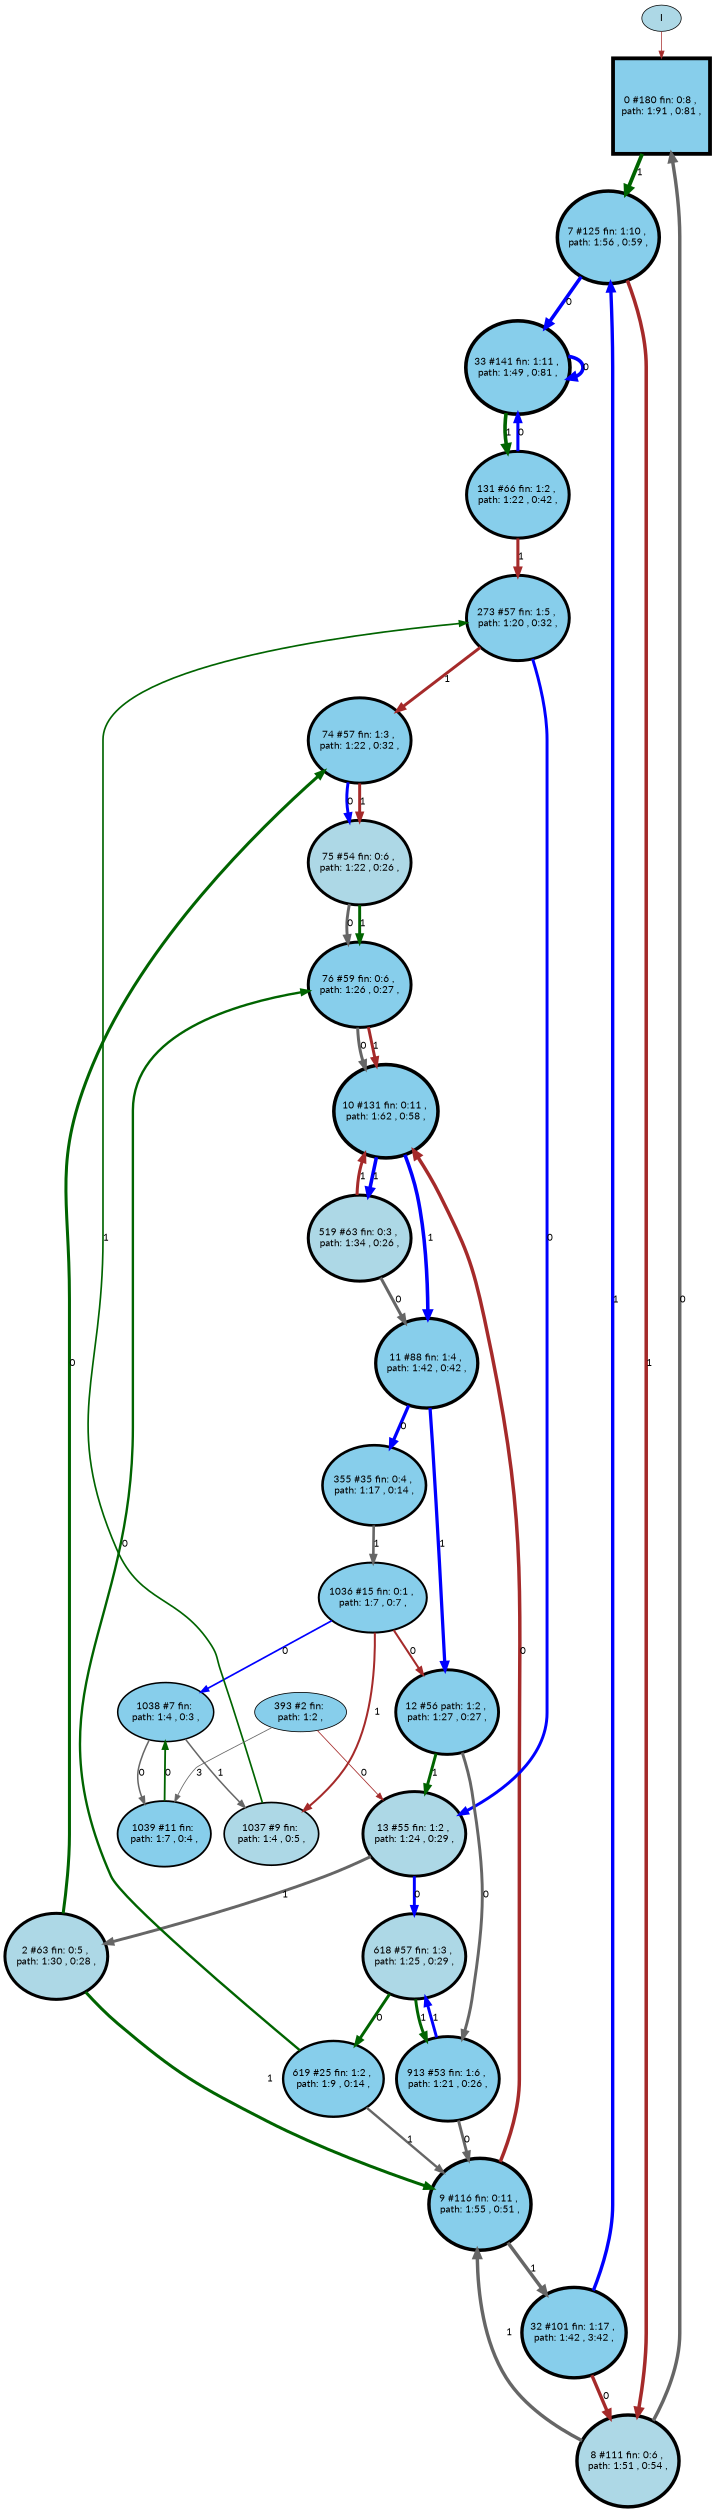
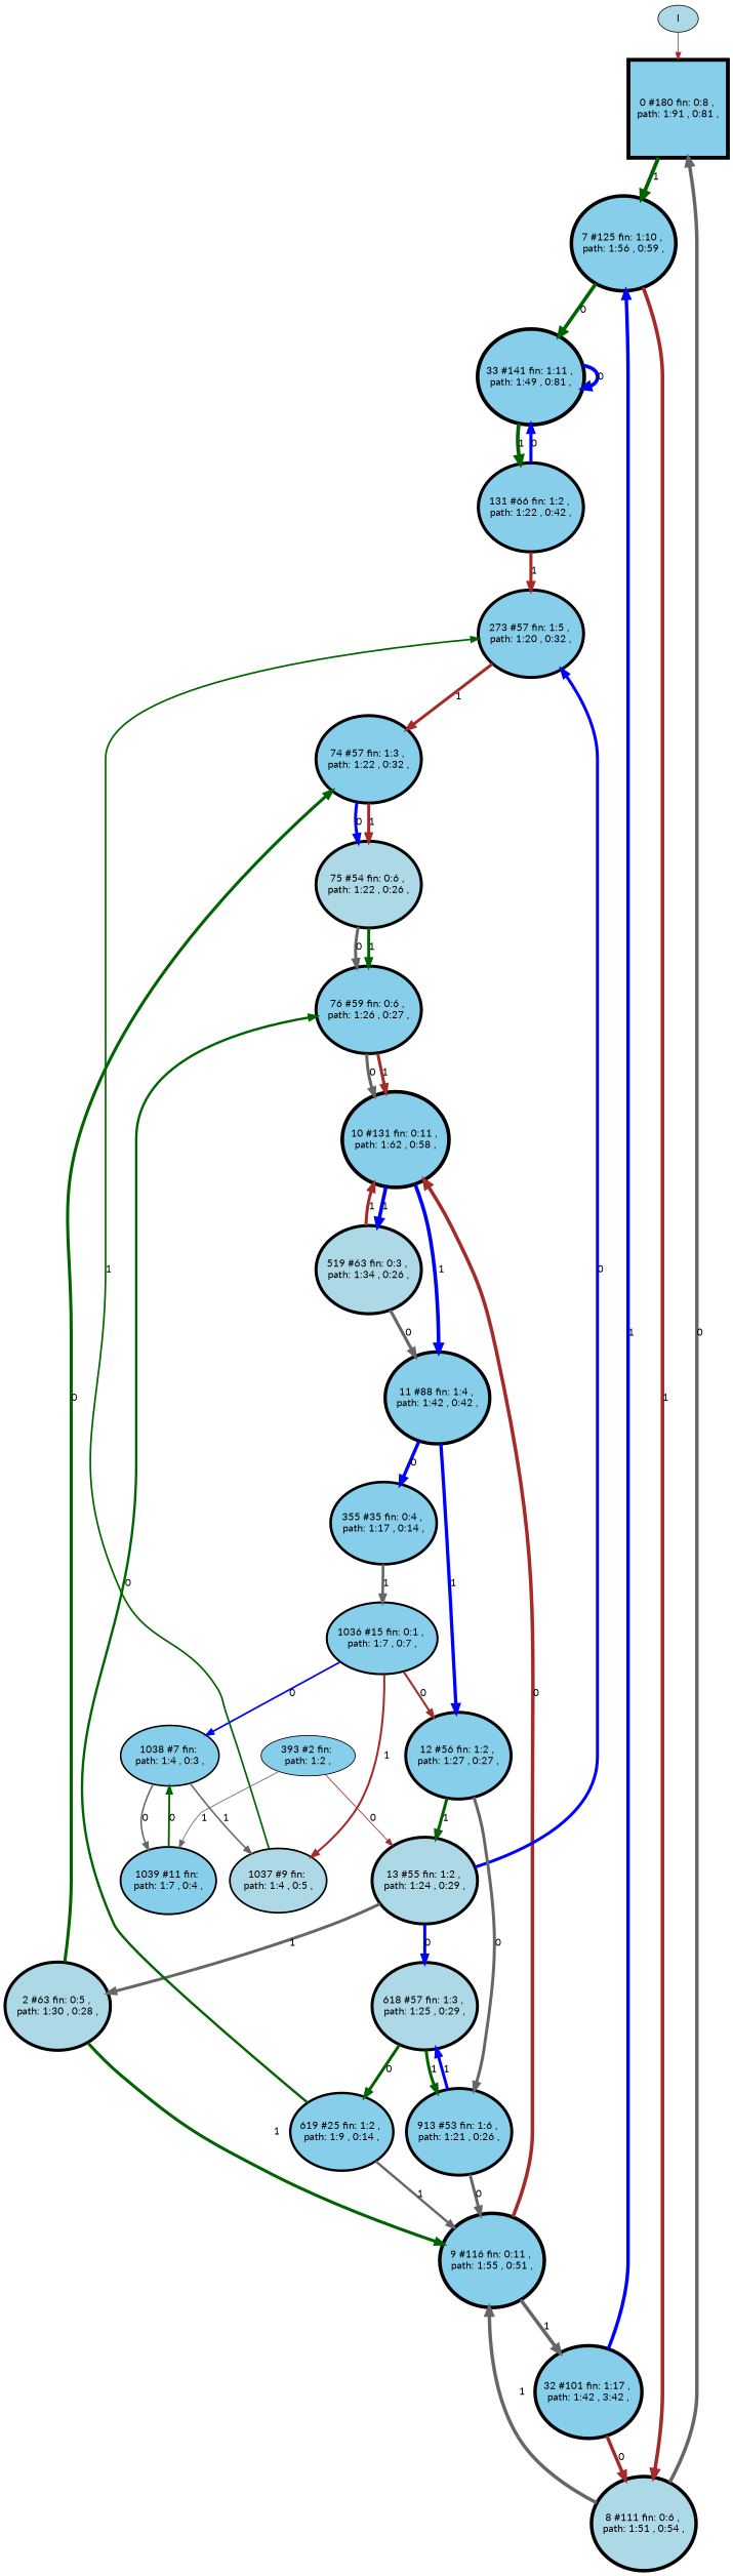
  digraph {
    fontname=Lato
    node [fillcolor=skyblue fontname=Lato penwidth=4.06044 style=filled]
    edge [color=gray40 fontname=Lato penwidth=4.06044]
    n1 [height=1.82431 label="0 #180 fin: 0:8 , \n path: 1:91 , 0:81 , " penwidth=5.1985 shape=box width=1.82431]
    n2 [height=1.76409 label="7 #125 fin: 1:10 , \n path: 1:56 , 0:59 , " penwidth=4.83628 width=1.76409]
    n3 [height=1.78437 label="33 #141 fin: 1:11 , \n path: 1:49 , 0:81 , " penwidth=4.95583 width=1.78437]
    n4 [fillcolor=lightblue height=1.74371 label="8 #111 fin: 0:6 , \n path: 1:51 , 0:54 , " penwidth=4.7185 width=1.74371]
    I [fillcolor=lightblue penwidth=""]
    n6 [height=1.72722 label="32 #101 fin: 1:17 , \n path: 1:42 , 3:42 , " penwidth=4.62497 width=1.72722]
    n7 [fillcolor=lightblue height=1.64072 label="2 #63 fin: 0:5 , \n path: 1:30 , 0:28 , " penwidth=4.15888 width=1.64072]
    n8 [height=1.62145 label="74 #57 fin: 1:3 , \n path: 1:22 , 0:32 , " width=1.62145]
    n9 [height=1.75279 label="9 #116 fin: 0:11 , \n path: 1:55 , 0:51 , " penwidth=4.77068 width=1.75279]
    n10 [height=1.64956 label="131 #66 fin: 1:2 , \n path: 1:22 , 0:42 , " penwidth=4.20469 width=1.64956]
    n11 [fillcolor=lightblue height=1.6109 label="75 #54 fin: 0:6 , \n path: 1:22 , 0:26 , " penwidth=4.00733 width=1.6109]
    n12 [height=1.77203 label="10 #131 fin: 0:11 , \n path: 1:62 , 0:58 , " penwidth=4.8828 width=1.77203]
    n13 [height=1.62145 label="273 #57 fin: 1:5 , \n path: 1:20 , 0:32 , " width=1.62145]
    n14 [height=1.62813 label="76 #59 fin: 0:6 , \n path: 1:26 , 0:27 , " penwidth=4.09434 width=1.62813]
    n15 [fillcolor=lightblue height=1.64072 label="519 #63 fin: 0:3 , \n path: 1:34 , 0:26 , " penwidth=4.15888 width=1.64072]
    n16 [height=1.70268 label="11 #88 fin: 1:4 , \n path: 1:42 , 0:42 , " penwidth=4.48864 width=1.70268]
    n17 [fillcolor=lightblue height=1.6145 label="13 #55 fin: 1:2 , \n path: 1:24 , 0:29 , " penwidth=4.02535 width=1.6145]
    n18 [fillcolor=lightblue height=1.62145 label="618 #57 fin: 1:3 , \n path: 1:25 , 0:29 , " width=1.62145]
    n19 [height=1.52247 label="355 #35 fin: 0:4 , \n path: 1:17 , 0:14 , " penwidth=3.58352 width=1.52247]
-   n20 [height=1.61801 label="12 #56 path: 1:2 , \n path: 1:27 , 0:27 , " penwidth=4.04305 width=1.61801]
+   n20 [height=1.61801 label="12 #56 fin: 1:2 , \n path: 1:27 , 0:27 , " penwidth=4.04305 width=1.61801]
    n21 [height=1.60723 label="913 #53 fin: 1:6 , \n path: 1:21 , 0:26 , " penwidth=3.98898 width=1.60723]
    n22 [height=1.44882 label="619 #25 fin: 1:2 , \n path: 1:9 , 0:14 , " penwidth=3.2581 width=1.44882]
    n23 [height=1.32776 label="1036 #15 fin: 0:1 , \n path: 1:7 , 0:7 , " penwidth=2.77259 width=1.32776]
    n24 [fillcolor=lightblue height=1.19471 label="1037 #9 fin: \n path: 1:4 , 0:5 , " penwidth=2.30259 width=1.19471]
    n25 [height=1.12475 label="1038 #7 fin: \n path: 1:4 , 0:3 , " penwidth=2.07944 width=1.12475]
    n26 [height=1.24844 label="1039 #11 fin: \n path: 1:7 , 0:4 , " penwidth=2.48491 width=1.24844]
    n27 [height=0.741276 label="393 #2 fin: \n path: 1:2 , " penwidth=1.09861 width=0.741276]
    n1 -> n2 [color=darkgreen label="1 " penwidth=5.1985]
-   n2 -> n3 [color=blue label="0 " penwidth=4.83628]
+   n2 -> n3 [color=darkgreen label="0 " penwidth=4.83628]
    n2 -> n4 [color=brown label="1 " penwidth=4.83628]
    n3 -> n3 [color=blue label="0 " penwidth=4.95583]
    n3 -> n10 [color=darkgreen label="1 " penwidth=4.95583]
    n4 -> n1 [label="0 " penwidth=4.7185]
    n4 -> n9 [label="1 " penwidth=4.7185]
    I -> n1 [color=brown penwidth=""]
    n6 -> n2 [color=blue label="1 " penwidth=4.62497]
    n6 -> n4 [color=brown label="0 " penwidth=4.62497]
    n7 -> n8 [color=darkgreen label="0 " penwidth=4.15888]
    n7 -> n9 [color=darkgreen label="1 " penwidth=4.15888]
    n8 -> n11 [color=blue label="0 "]
    n8 -> n11 [color=brown label="1 "]
    n9 -> n6 [label="1 " penwidth=4.77068]
    n9 -> n12 [color=brown label="0 " penwidth=4.77068]
    n10 -> n3 [color=blue label="0 " penwidth=4.20469]
    n10 -> n13 [color=brown label="1 " penwidth=4.20469]
    n11 -> n14 [label="0 " penwidth=4.00733]
    n11 -> n14 [color=darkgreen label="1 " penwidth=4.00733]
    n12 -> n15 [color=blue label="1 " penwidth=4.8828]
    n12 -> n16 [color=blue label="1 " penwidth=4.8828]
    n13 -> n8 [color=brown label="1 "]
-   n13 -> n17 [color=blue label="0 "]
+   n17 -> n13 [color=blue label="0 "]
    n14 -> n12 [label="0 " penwidth=4.09434]
    n14 -> n12 [color=brown label="1 " penwidth=4.09434]
    n15 -> n12 [color=brown label="1 " penwidth=4.15888]
    n15 -> n16 [label="0 " penwidth=4.15888]
    n16 -> n19 [color=blue label="0 " penwidth=4.48864]
    n16 -> n20 [color=blue label="1 " penwidth=4.48864]
    n17 -> n7 [label="1 " penwidth=4.02535]
    n17 -> n18 [color=blue label="0 " penwidth=4.02535]
    n18 -> n21 [color=darkgreen label="1 "]
    n18 -> n22 [color=darkgreen label="0 "]
    n19 -> n23 [label="1 " penwidth=3.58352]
    n20 -> n17 [color=darkgreen label="1 " penwidth=4.04305]
    n20 -> n21 [label="0 " penwidth=4.04305]
    n21 -> n9 [label="0 " penwidth=3.98898]
    n21 -> n18 [color=blue label="1 " penwidth=3.98898]
    n22 -> n9 [label="1 " penwidth=3.2581]
    n22 -> n14 [color=darkgreen label="0 " penwidth=3.2581]
    n23 -> n20 [color=brown label="0 " penwidth=2.77259]
    n23 -> n24 [color=brown label="1 " penwidth=2.77259]
    n23 -> n25 [color=blue label="0 " penwidth=2.30259]
    n24 -> n13 [color=darkgreen label="1 " penwidth=2.30259]
    n25 -> n24 [label="1 " penwidth=2.07944]
    n25 -> n26 [label="0 " penwidth=2.07944]
    n26 -> n25 [color=darkgreen label="0 " penwidth=2.48491]
    n27 -> n17 [color=brown label="0 " penwidth=1.09861]
-   n27 -> n26 [label="3 " penwidth=1.09861]
+   n27 -> n26 [label="1 " penwidth=1.09861]
  }
